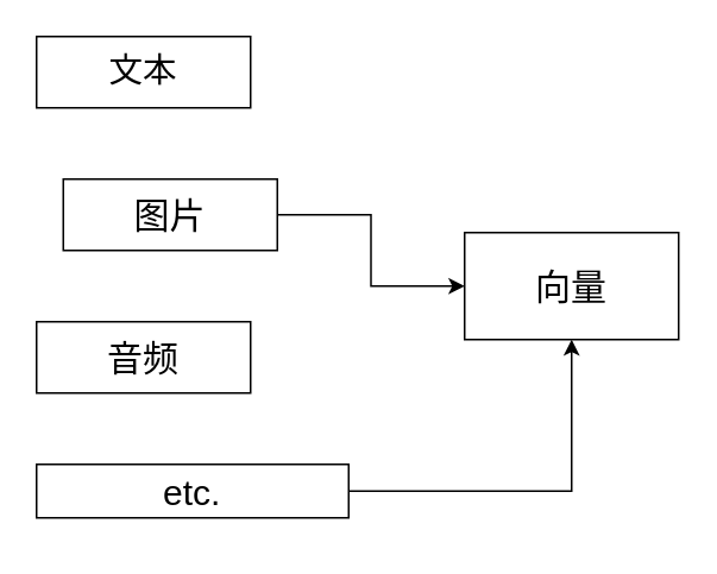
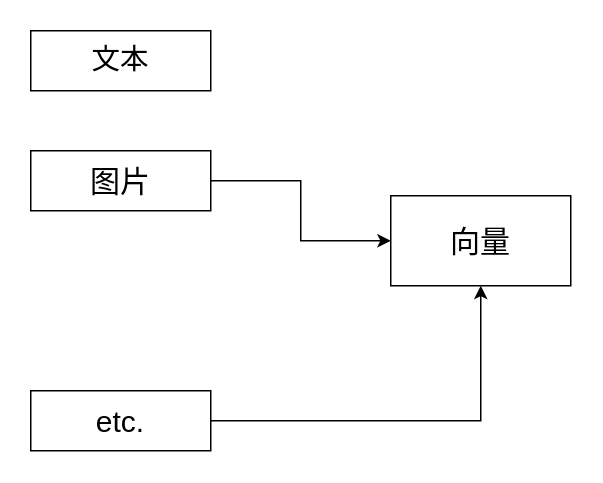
  <mxCell id="0" />
  <mxCell id="1" parent="0" />
  <mxCell id="2" value="&lt;font face=&quot;Helvetica&quot; style=&quot;font-size: 19px;&quot;&gt;文本&lt;/font&gt;" style="rounded=0;whiteSpace=wrap;html=1;" vertex="1" parent="1"><mxGeometry x="20" y="20" width="120" height="40" as="geometry" /></mxCell>
  <mxCell id="3" style="edgeStyle=orthogonalEdgeStyle;rounded=0;orthogonalLoop=1;jettySize=auto;html=1;" edge="1" parent="1" source="4" target="8"><mxGeometry relative="1" as="geometry" /></mxCell>
- <mxCell id="4" value="&lt;font style=&quot;font-size: 20px;&quot;&gt;图片&lt;/font&gt;" style="rounded=0;whiteSpace=wrap;html=1;" vertex="1" parent="1"><mxGeometry x="35" y="100" width="120" height="40" as="geometry" /></mxCell>
- <mxCell id="5" value="&lt;span style=&quot;font-size: 20px;&quot;&gt;音频&lt;/span&gt;" style="rounded=0;whiteSpace=wrap;html=1;" vertex="1" parent="1"><mxGeometry x="20" y="180" width="120" height="40" as="geometry" /></mxCell>
+ <mxCell id="4" value="&lt;font style=&quot;font-size: 20px;&quot;&gt;图片&lt;/font&gt;" style="rounded=0;whiteSpace=wrap;html=1;" vertex="1" parent="1"><mxGeometry x="20" y="100" width="120" height="40" as="geometry" /></mxCell>
  <mxCell id="6" style="edgeStyle=orthogonalEdgeStyle;rounded=0;orthogonalLoop=1;jettySize=auto;html=1;" edge="1" parent="1" source="7" target="8"><mxGeometry relative="1" as="geometry" /></mxCell>
- <mxCell id="7" value="&lt;font style=&quot;font-size: 20px;&quot;&gt;etc.&lt;/font&gt;" style="rounded=0;whiteSpace=wrap;html=1;" vertex="1" parent="1"><mxGeometry x="20" y="260" width="175" height="30" as="geometry" /></mxCell>
+ <mxCell id="7" value="&lt;font style=&quot;font-size: 20px;&quot;&gt;etc.&lt;/font&gt;" style="rounded=0;whiteSpace=wrap;html=1;" vertex="1" parent="1"><mxGeometry x="20" y="260" width="120" height="40" as="geometry" /></mxCell>
  <mxCell id="8" value="&lt;font style=&quot;font-size: 20px;&quot;&gt;向量&lt;/font&gt;" style="rounded=0;whiteSpace=wrap;html=1;" vertex="1" parent="1"><mxGeometry x="260" y="130" width="120" height="60" as="geometry" /></mxCell>
